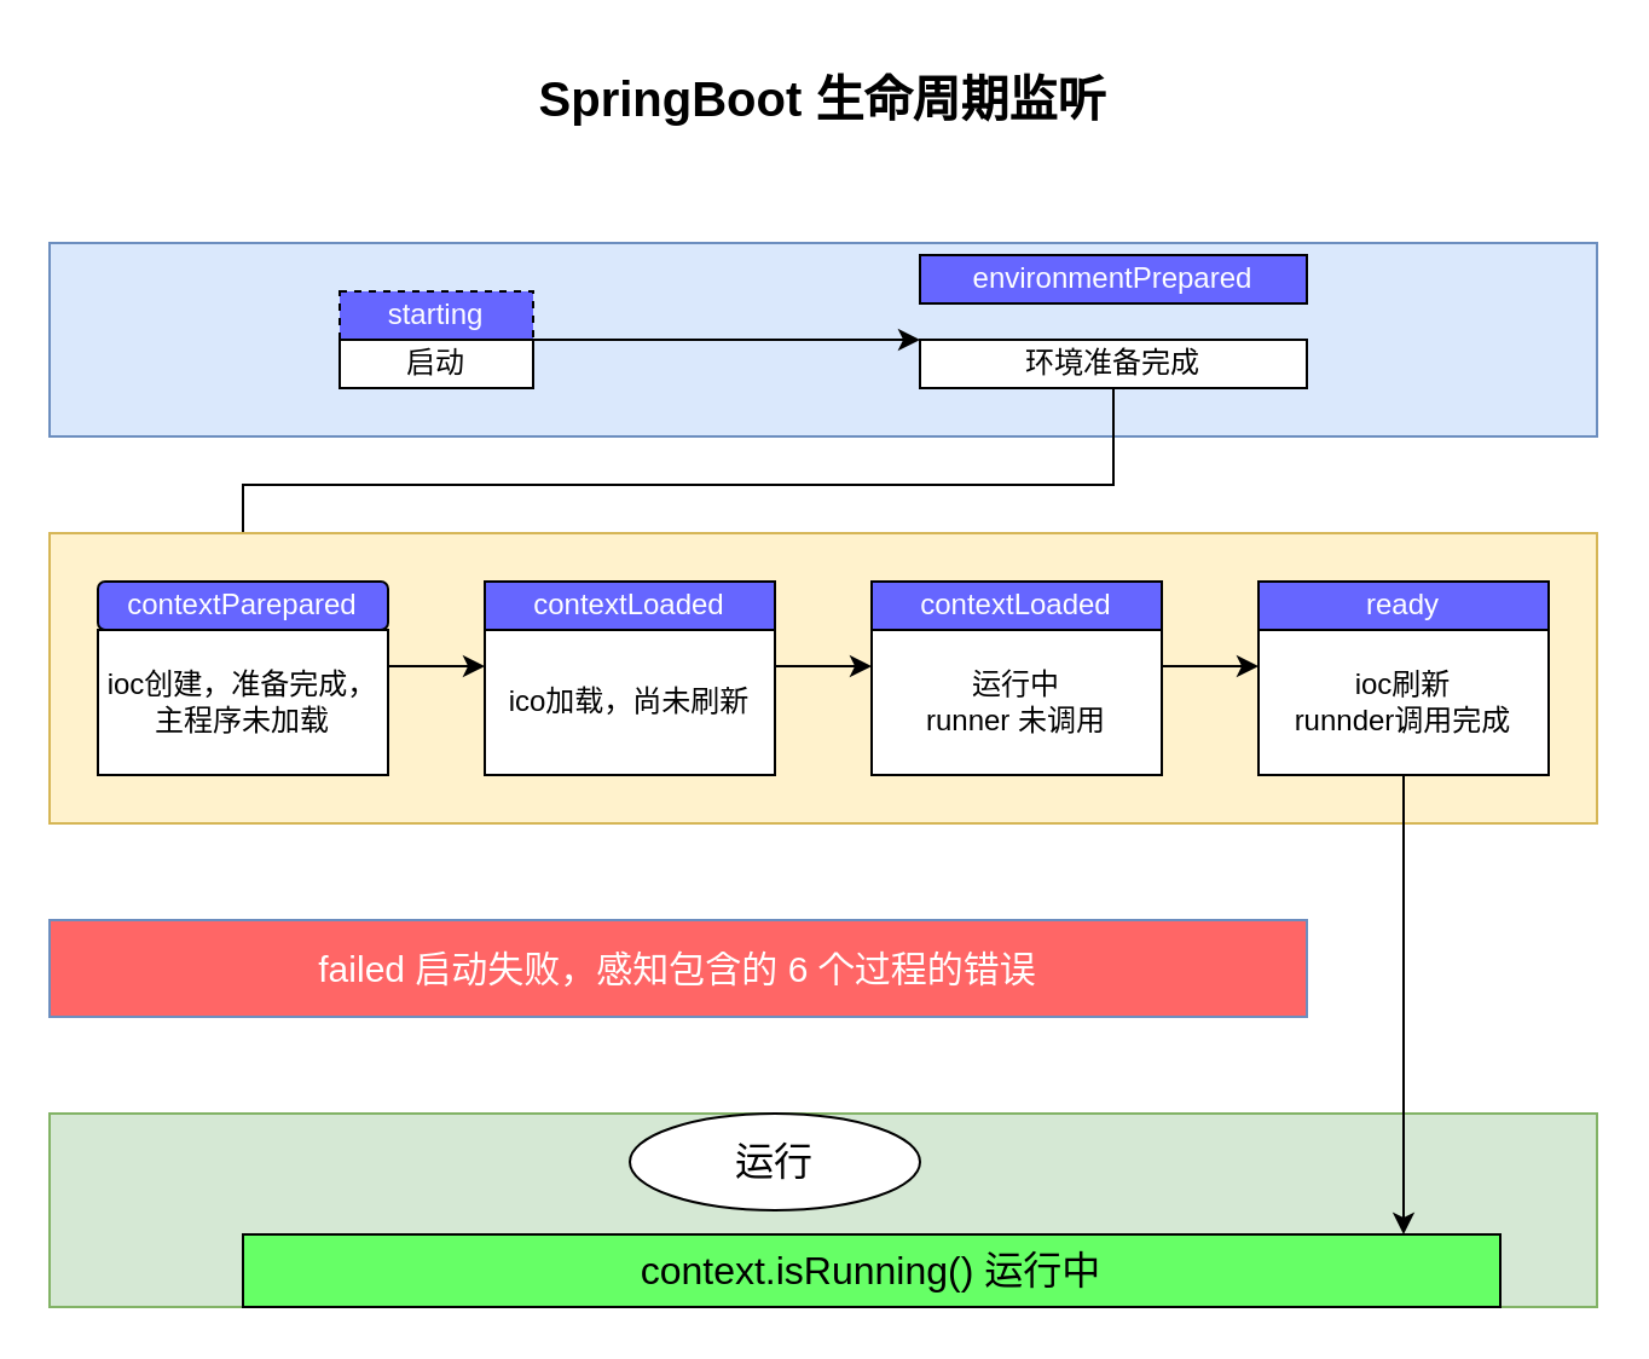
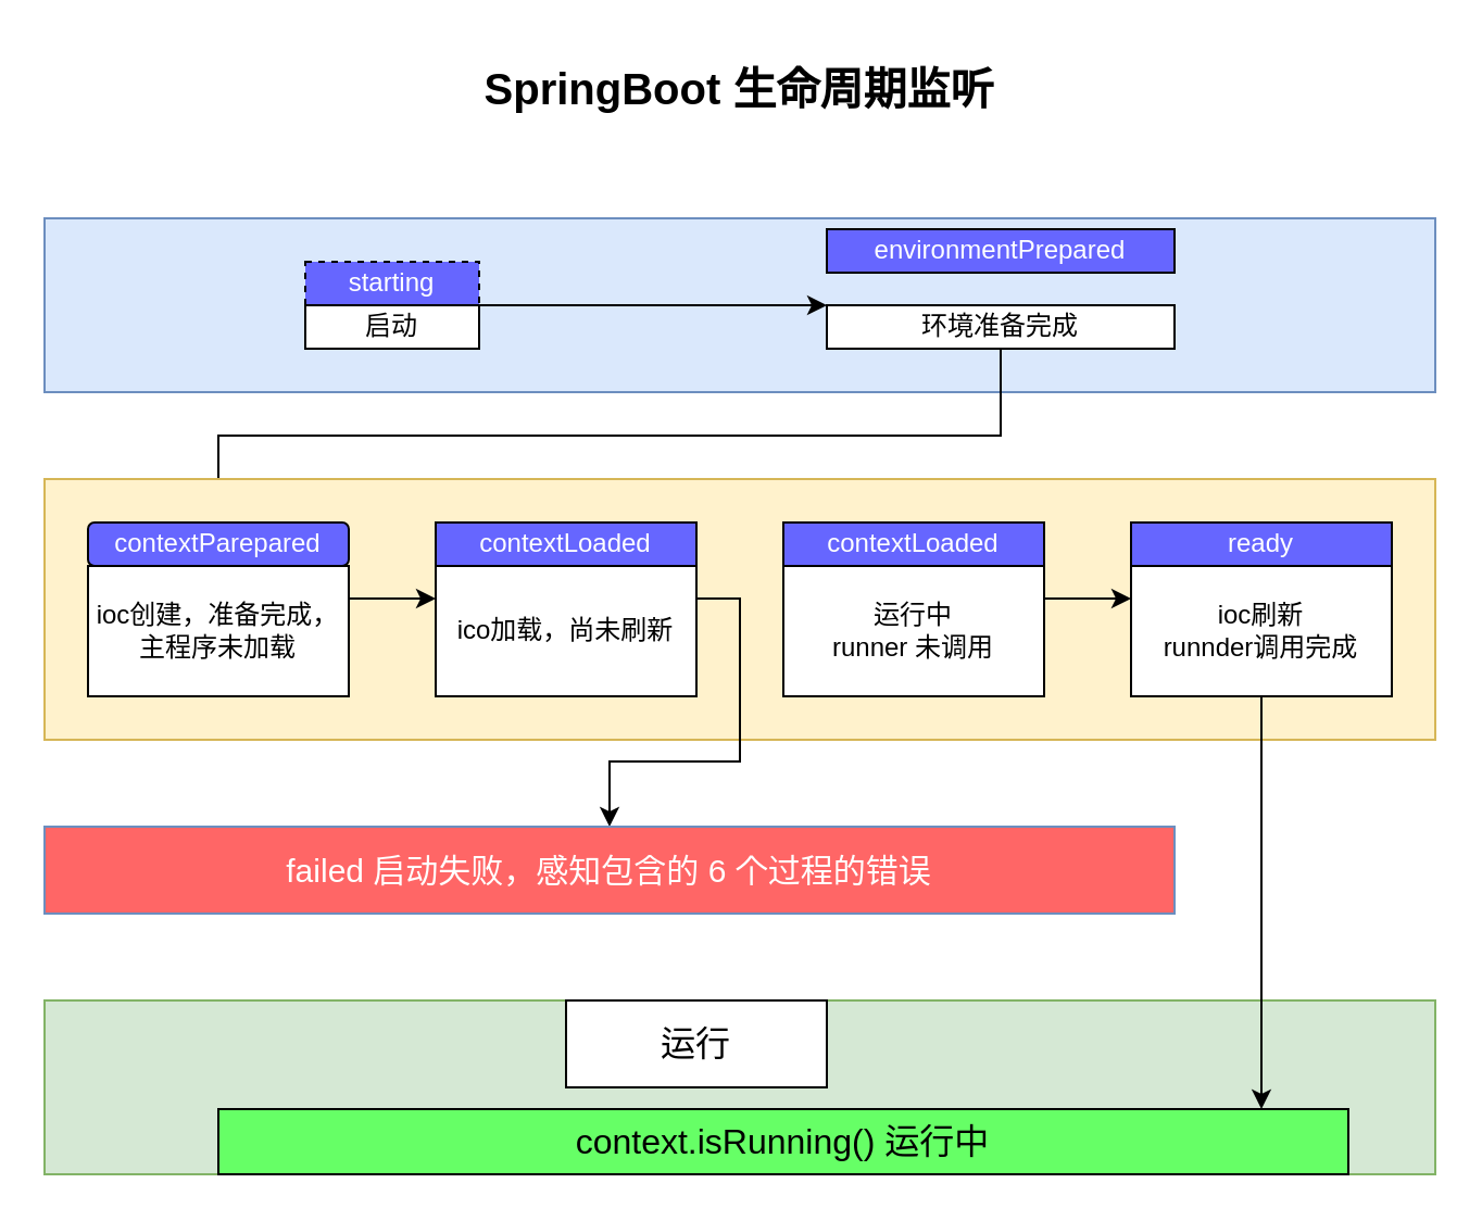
  <mxCell id="0" />
  <mxCell id="1" parent="0" />
  <mxCell id="2" value="" style="rounded=0;whiteSpace=wrap;html=1;fillColor=#dae8fc;strokeColor=#6c8ebf;" vertex="1" parent="1"><mxGeometry x="20" y="100" width="640" height="80" as="geometry" /></mxCell>
  <mxCell id="3" style="rounded=0;orthogonalLoop=1;jettySize=auto;html=1;exitX=1;exitY=1;exitDx=0;exitDy=0;entryX=0;entryY=0;entryDx=0;entryDy=0;" edge="1" parent="1" source="4" target="9"><mxGeometry relative="1" as="geometry" /></mxCell>
  <mxCell id="4" value="starting" style="rounded=0;whiteSpace=wrap;html=1;fillColor=#6666FF;fontColor=#FFFFFF;dashed=1;" vertex="1" parent="1"><mxGeometry x="140" y="120" width="80" height="20" as="geometry" /></mxCell>
  <mxCell id="5" value="&lt;b&gt;SpringBoot 生命周期监听&lt;/b&gt;" style="text;html=1;align=center;verticalAlign=middle;whiteSpace=wrap;rounded=0;fontSize=20;" vertex="1" parent="1"><mxGeometry x="220" y="20" width="240" height="40" as="geometry" /></mxCell>
  <mxCell id="6" value="启动" style="rounded=0;whiteSpace=wrap;html=1;" vertex="1" parent="1"><mxGeometry x="140" y="140" width="80" height="20" as="geometry" /></mxCell>
  <mxCell id="7" value="environmentPrepared" style="rounded=0;whiteSpace=wrap;html=1;fillColor=#6666FF;fontColor=#FFFFFF;" vertex="1" parent="1"><mxGeometry x="380" y="105" width="160" height="20" as="geometry" /></mxCell>
  <mxCell id="8" style="edgeStyle=orthogonalEdgeStyle;rounded=0;orthogonalLoop=1;jettySize=auto;html=1;exitX=0.5;exitY=1;exitDx=0;exitDy=0;entryX=0.5;entryY=0;entryDx=0;entryDy=0;" edge="1" parent="1" source="9" target="11"><mxGeometry relative="1" as="geometry" /></mxCell>
  <mxCell id="9" value="环境准备完成" style="rounded=0;whiteSpace=wrap;html=1;" vertex="1" parent="1"><mxGeometry x="380" y="140" width="160" height="20" as="geometry" /></mxCell>
  <mxCell id="10" value="" style="rounded=0;whiteSpace=wrap;html=1;fillColor=#fff2cc;strokeColor=#d6b656;" vertex="1" parent="1"><mxGeometry x="20" y="220" width="640" height="120" as="geometry" /></mxCell>
  <mxCell id="11" value="contextParepared" style="whiteSpace=wrap;html=1;fillColor=#6666FF;fontColor=#FFFFFF;rounded=1;" vertex="1" parent="1"><mxGeometry x="40" y="240" width="120" height="20" as="geometry" /></mxCell>
  <mxCell id="12" style="edgeStyle=orthogonalEdgeStyle;rounded=0;orthogonalLoop=1;jettySize=auto;html=1;exitX=1;exitY=0.25;exitDx=0;exitDy=0;entryX=0;entryY=0.25;entryDx=0;entryDy=0;" edge="1" parent="1" source="13" target="16"><mxGeometry relative="1" as="geometry" /></mxCell>
  <mxCell id="13" value="ioc创建，准备完成，&lt;div&gt;主程序未加载&lt;/div&gt;" style="rounded=0;whiteSpace=wrap;html=1;" vertex="1" parent="1"><mxGeometry x="40" y="260" width="120" height="60" as="geometry" /></mxCell>
  <mxCell id="14" value="" style="group" vertex="1" connectable="0" parent="1"><mxGeometry x="200" y="240" width="120" height="80" as="geometry" /></mxCell>
  <mxCell id="15" value="contextLoaded" style="rounded=0;whiteSpace=wrap;html=1;fillColor=#6666FF;fontColor=#FFFFFF;" vertex="1" parent="14"><mxGeometry width="120" height="20" as="geometry" /></mxCell>
  <mxCell id="16" value="ico加载，尚未刷新" style="rounded=0;whiteSpace=wrap;html=1;" vertex="1" parent="14"><mxGeometry y="20" width="120" height="60" as="geometry" /></mxCell>
  <mxCell id="17" value="" style="group" vertex="1" connectable="0" parent="1"><mxGeometry x="520" y="240" width="120" height="80" as="geometry" /></mxCell>
  <mxCell id="18" value="ready" style="rounded=0;whiteSpace=wrap;html=1;fillColor=#6666FF;fontColor=#FFFFFF;" vertex="1" parent="17"><mxGeometry width="120" height="20" as="geometry" /></mxCell>
  <mxCell id="19" value="ioc刷新&lt;div&gt;runnder调用完成&lt;/div&gt;" style="rounded=0;whiteSpace=wrap;html=1;" vertex="1" parent="17"><mxGeometry y="20" width="120" height="60" as="geometry" /></mxCell>
- <mxCell id="20" style="edgeStyle=orthogonalEdgeStyle;rounded=0;orthogonalLoop=1;jettySize=auto;html=1;exitX=1;exitY=0.25;exitDx=0;exitDy=0;entryX=0;entryY=0.25;entryDx=0;entryDy=0;" edge="1" parent="1" source="16" target="23"><mxGeometry relative="1" as="geometry" /></mxCell>
+ <mxCell id="20" style="edgeStyle=orthogonalEdgeStyle;rounded=0;orthogonalLoop=1;jettySize=auto;html=1;exitX=1;exitY=0.25;exitDx=0;exitDy=0;" edge="1" parent="1" source="16" target="25"><mxGeometry relative="1" as="geometry" /></mxCell>
  <mxCell id="21" value="" style="group" vertex="1" connectable="0" parent="1"><mxGeometry x="360" y="240" width="120" height="80" as="geometry" /></mxCell>
  <mxCell id="22" value="contextLoaded" style="rounded=0;whiteSpace=wrap;html=1;fillColor=#6666FF;fontColor=#FFFFFF;" vertex="1" parent="21"><mxGeometry width="120" height="20" as="geometry" /></mxCell>
  <mxCell id="23" value="运行中&lt;div&gt;runner 未调用&lt;/div&gt;" style="rounded=0;whiteSpace=wrap;html=1;" vertex="1" parent="21"><mxGeometry y="20" width="120" height="60" as="geometry" /></mxCell>
  <mxCell id="24" style="edgeStyle=orthogonalEdgeStyle;rounded=0;orthogonalLoop=1;jettySize=auto;html=1;exitX=1;exitY=0.25;exitDx=0;exitDy=0;entryX=0;entryY=0.25;entryDx=0;entryDy=0;" edge="1" parent="1" source="23" target="19"><mxGeometry relative="1" as="geometry" /></mxCell>
  <mxCell id="25" value="&lt;font style=&quot;color: rgb(255, 255, 255); font-size: 15px;&quot;&gt;failed 启动失败，感知包含的 6 个过程的错误&lt;/font&gt;" style="rounded=0;whiteSpace=wrap;html=1;fillColor=#FF6666;strokeColor=#6c8ebf;" vertex="1" parent="1"><mxGeometry x="20" y="380" width="520" height="40" as="geometry" /></mxCell>
  <mxCell id="26" value="" style="rounded=0;whiteSpace=wrap;html=1;fillColor=#d5e8d4;strokeColor=#82b366;" vertex="1" parent="1"><mxGeometry x="20" y="460" width="640" height="80" as="geometry" /></mxCell>
- <mxCell id="27" value="&lt;font style=&quot;font-size: 16px;&quot;&gt;运行&lt;/font&gt;" style="ellipse;whiteSpace=wrap;html=1;" vertex="1" parent="1"><mxGeometry x="260" y="460" width="120" height="40" as="geometry" /></mxCell>
+ <mxCell id="27" value="&lt;font style=&quot;font-size: 16px;&quot;&gt;运行&lt;/font&gt;" style="rounded=0;whiteSpace=wrap;html=1;" vertex="1" parent="1"><mxGeometry x="260" y="460" width="120" height="40" as="geometry" /></mxCell>
  <mxCell id="28" value="&lt;font style=&quot;font-size: 16px;&quot;&gt;context.isRunning() 运行中&lt;/font&gt;" style="rounded=0;whiteSpace=wrap;html=1;fillColor=#66FF66;" vertex="1" parent="1"><mxGeometry x="100" y="510" width="520" height="30" as="geometry" /></mxCell>
  <mxCell id="29" style="edgeStyle=orthogonalEdgeStyle;rounded=0;orthogonalLoop=1;jettySize=auto;html=1;exitX=0.5;exitY=1;exitDx=0;exitDy=0;entryX=0.875;entryY=0.625;entryDx=0;entryDy=0;entryPerimeter=0;" edge="1" parent="1" source="19" target="26"><mxGeometry relative="1" as="geometry" /></mxCell>
